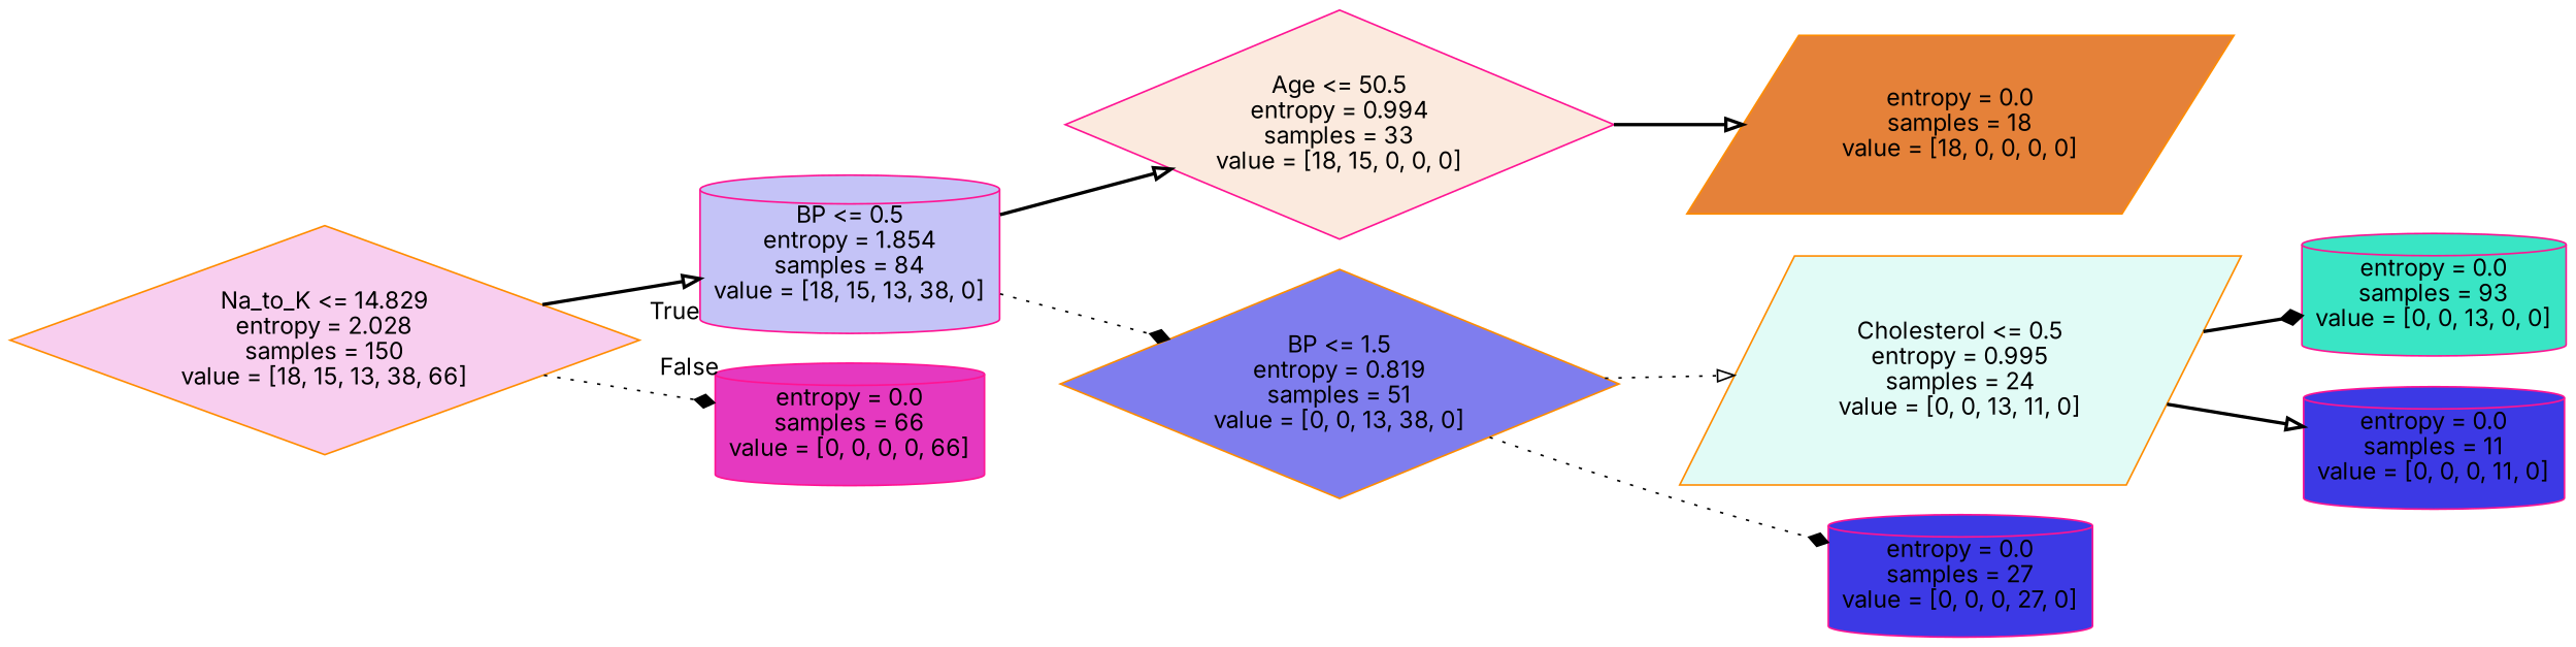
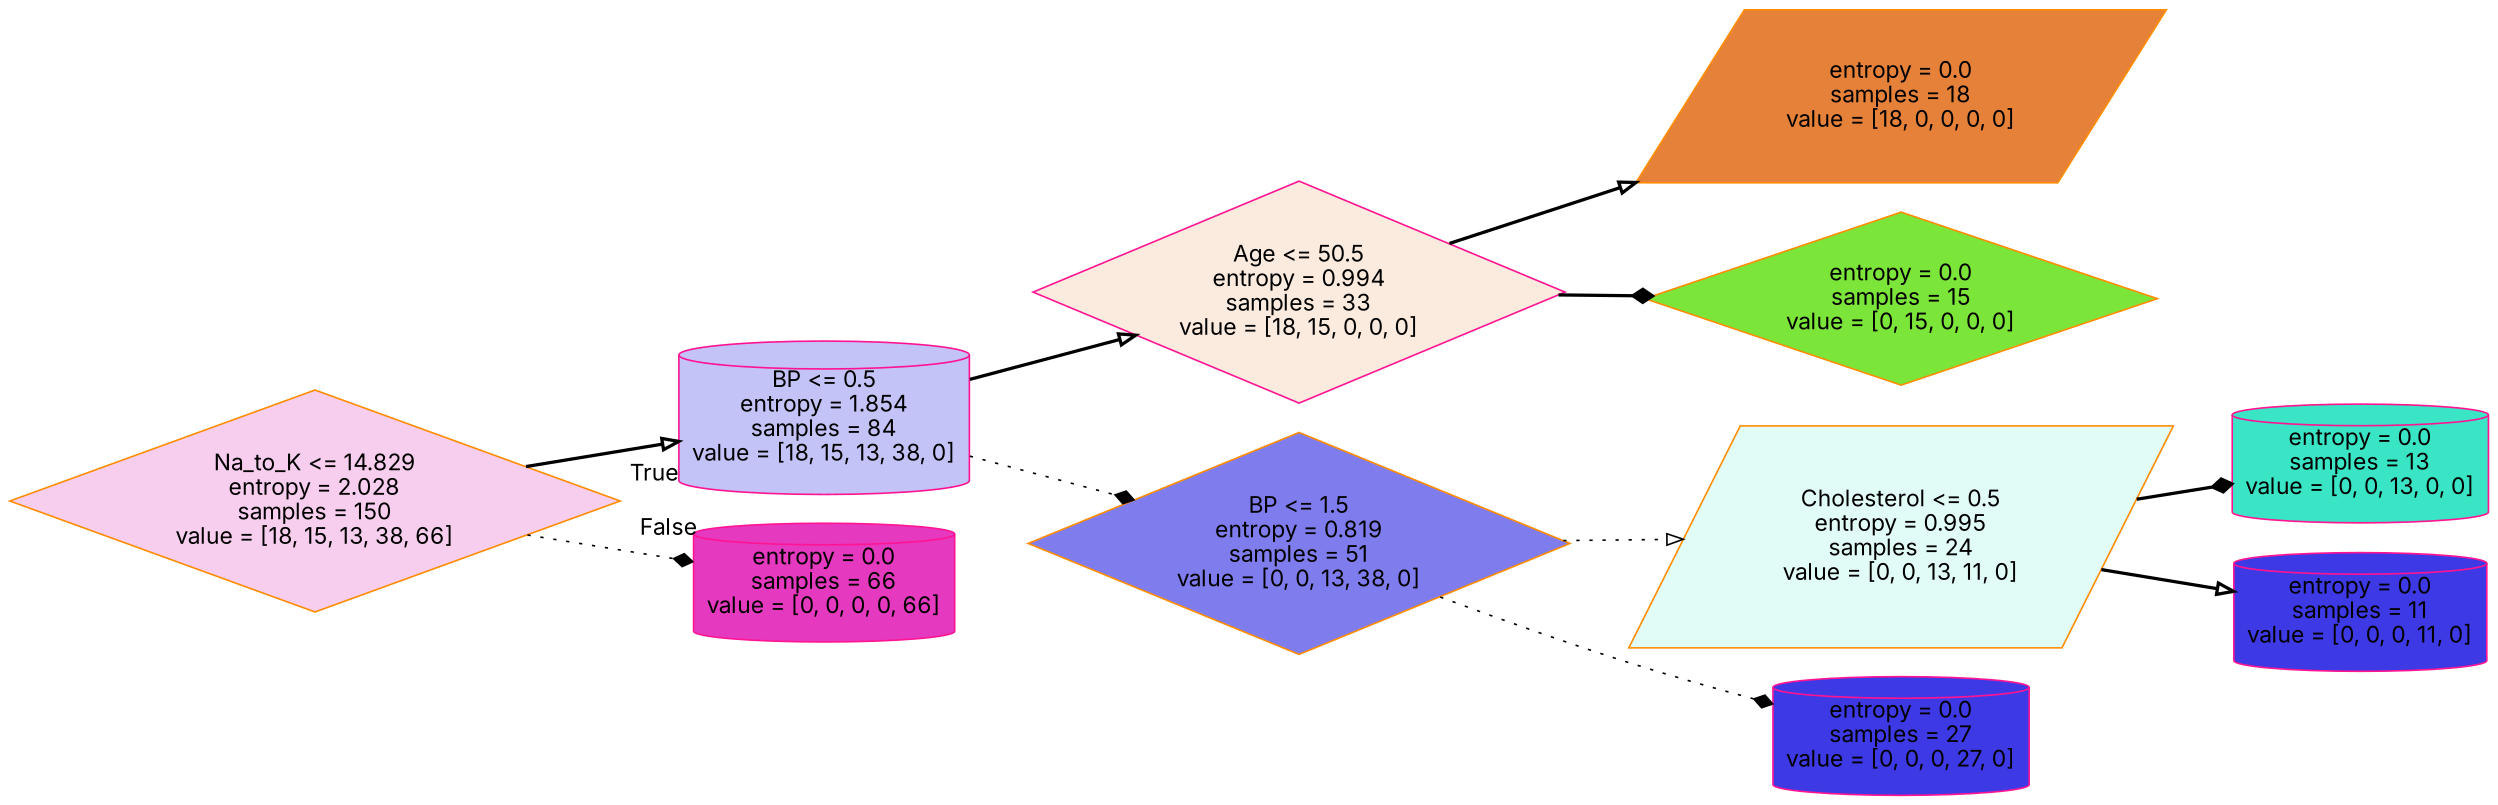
  digraph {
    fontname=Inter
    rankdir=LR
    node [color=deeppink fillcolor="#3c39e5" fontname=Inter shape=cylinder style=filled]
    edge [arrowhead=onormal fontname=Inter style=bold]
    n1 [color=darkorange fillcolor="#f8ceef" label="Na_to_K <= 14.829\nentropy = 2.028\nsamples = 150\nvalue = [18, 15, 13, 38, 66]" shape=diamond]
    n2 [fillcolor="#c4c3f7" label="BP <= 0.5\nentropy = 1.854\nsamples = 84\nvalue = [18, 15, 13, 38, 0]"]
    n3 [fillcolor="#e539c0" label="entropy = 0.0\nsamples = 66\nvalue = [0, 0, 0, 0, 66]"]
    n4 [fillcolor="#fbeade" label="Age <= 50.5\nentropy = 0.994\nsamples = 33\nvalue = [18, 15, 0, 0, 0]" shape=diamond]
    n5 [color=darkorange fillcolor="#7f7dee" label="BP <= 1.5\nentropy = 0.819\nsamples = 51\nvalue = [0, 0, 13, 38, 0]" shape=diamond]
    n6 [color=darkorange fillcolor="#e58139" label="entropy = 0.0\nsamples = 18\nvalue = [18, 0, 0, 0, 0]" shape=parallelogram]
+   n7 [color=darkorange fillcolor="#7be539" label="entropy = 0.0\nsamples = 15\nvalue = [0, 15, 0, 0, 0]" shape=diamond]
    n8 [color=darkorange fillcolor="#e1fbf6" label="Cholesterol <= 0.5\nentropy = 0.995\nsamples = 24\nvalue = [0, 0, 13, 11, 0]" shape=parallelogram]
    n9 [label="entropy = 0.0\nsamples = 27\nvalue = [0, 0, 0, 27, 0]"]
-   n10 [fillcolor="#39e5c5" label="entropy = 0.0\nsamples = 93\nvalue = [0, 0, 13, 0, 0]"]
+   n10 [fillcolor="#39e5c5" label="entropy = 0.0\nsamples = 13\nvalue = [0, 0, 13, 0, 0]"]
    n11 [label="entropy = 0.0\nsamples = 11\nvalue = [0, 0, 0, 11, 0]"]
    n1 -> n2 [headlabel=True labelangle=45 labeldistance=2.5]
    n1 -> n3 [arrowhead=diamond headlabel=False labelangle=-45 labeldistance=2.5 style=dotted]
    n2 -> n4
    n2 -> n5 [arrowhead=diamond style=dotted]
    n4 -> n6
+   n4 -> n7 [arrowhead=diamond]
    n5 -> n8 [style=dotted]
    n5 -> n9 [arrowhead=diamond style=dotted]
    n8 -> n10 [arrowhead=diamond]
    n8 -> n11
  }
